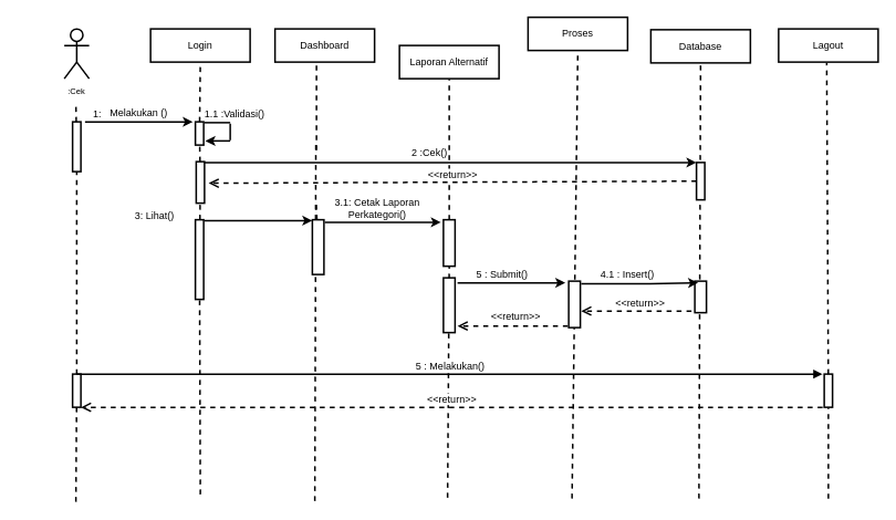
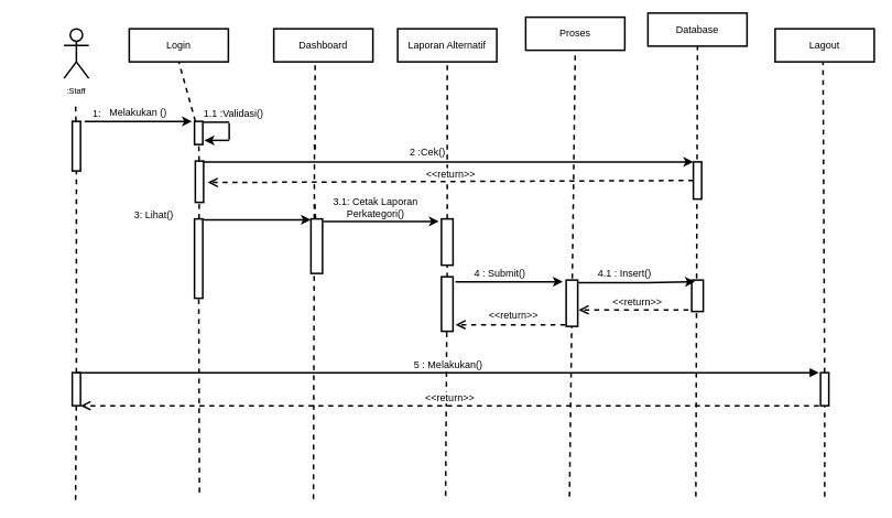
  <mxCell id="0" />
  <mxCell id="1" parent="0" />
  <mxCell id="2" value="&lt;br&gt;&lt;br&gt;&lt;br&gt;&lt;br&gt;&lt;br&gt;" style="shape=umlActor;verticalLabelPosition=bottom;verticalAlign=top;html=1;outlineConnect=0;strokeWidth=2;" parent="1" vertex="1"><mxGeometry x="77" y="34" width="30" height="60" as="geometry" /></mxCell>
- <mxCell id="3" value="Login" style="rounded=0;whiteSpace=wrap;html=1;strokeWidth=2;" parent="1" vertex="1"><mxGeometry x="181" y="34" width="120" height="40" as="geometry" /></mxCell>
+ <mxCell id="3" value="Login" style="rounded=0;whiteSpace=wrap;html=1;strokeWidth=2;" parent="1" vertex="1"><mxGeometry x="156" y="34" width="120" height="40" as="geometry" /></mxCell>
  <mxCell id="4" value="Dashboard" style="rounded=0;whiteSpace=wrap;html=1;strokeWidth=2;" parent="1" vertex="1"><mxGeometry x="331" y="34" width="120" height="40" as="geometry" /></mxCell>
- <mxCell id="5" value="Laporan Alternatif" style="rounded=0;whiteSpace=wrap;html=1;strokeWidth=2;" parent="1" vertex="1"><mxGeometry x="481" y="54" width="120" height="40" as="geometry" /></mxCell>
+ <mxCell id="5" value="Laporan Alternatif" style="rounded=0;whiteSpace=wrap;html=1;strokeWidth=2;" parent="1" vertex="1"><mxGeometry x="481" y="34" width="120" height="40" as="geometry" /></mxCell>
  <mxCell id="6" value="Lagout" style="rounded=0;whiteSpace=wrap;html=1;strokeWidth=2;" parent="1" vertex="1"><mxGeometry x="938" y="34" width="120" height="40" as="geometry" /></mxCell>
  <mxCell id="7" value="" style="endArrow=none;dashed=1;html=1;rounded=0;startArrow=none;strokeWidth=2;" parent="1" source="8" edge="1"><mxGeometry width="50" height="50" relative="1" as="geometry"><mxPoint x="91" y="454" as="sourcePoint" /><mxPoint x="91" y="124" as="targetPoint" /></mxGeometry></mxCell>
  <mxCell id="8" value="" style="rounded=0;whiteSpace=wrap;html=1;strokeWidth=2;" parent="1" vertex="1"><mxGeometry x="87" y="146" width="10" height="60" as="geometry" /></mxCell>
  <mxCell id="9" value="" style="endArrow=none;dashed=1;html=1;rounded=0;strokeWidth=2;startArrow=none;" parent="1" source="57" target="8" edge="1"><mxGeometry width="50" height="50" relative="1" as="geometry"><mxPoint x="91" y="604" as="sourcePoint" /><mxPoint x="91" y="124" as="targetPoint" /></mxGeometry></mxCell>
  <mxCell id="10" value="" style="endArrow=none;dashed=1;html=1;rounded=0;startArrow=none;entryX=0.5;entryY=1;entryDx=0;entryDy=0;strokeWidth=2;" parent="1" source="11" target="3" edge="1"><mxGeometry width="50" height="50" relative="1" as="geometry"><mxPoint x="239" y="454" as="sourcePoint" /><mxPoint x="239" y="124" as="targetPoint" /></mxGeometry></mxCell>
  <mxCell id="11" value="" style="rounded=0;whiteSpace=wrap;html=1;strokeWidth=2;" parent="1" vertex="1"><mxGeometry x="235" y="146" width="10" height="28" as="geometry" /></mxCell>
  <mxCell id="12" value="" style="endArrow=none;dashed=1;html=1;rounded=0;startArrow=none;strokeWidth=2;" parent="1" source="16" target="11" edge="1"><mxGeometry width="50" height="50" relative="1" as="geometry"><mxPoint x="239" y="454" as="sourcePoint" /><mxPoint x="239" y="124" as="targetPoint" /></mxGeometry></mxCell>
  <mxCell id="13" value="" style="endArrow=classic;html=1;rounded=0;strokeWidth=2;" parent="1" edge="1"><mxGeometry width="50" height="50" relative="1" as="geometry"><mxPoint x="102" y="146" as="sourcePoint" /><mxPoint x="232" y="146" as="targetPoint" /></mxGeometry></mxCell>
  <mxCell id="14" value="1:" style="text;html=1;strokeColor=none;fillColor=none;align=center;verticalAlign=middle;whiteSpace=wrap;rounded=0;strokeWidth=2;" parent="1" vertex="1"><mxGeometry x="87" y="128" width="60" height="18" as="geometry" /></mxCell>
  <mxCell id="15" value="Melakukan ()" style="text;html=1;strokeColor=none;fillColor=none;align=center;verticalAlign=middle;whiteSpace=wrap;rounded=0;strokeWidth=2;" parent="1" vertex="1"><mxGeometry x="122" y="126" width="90" height="20" as="geometry" /></mxCell>
  <mxCell id="16" value="" style="rounded=0;whiteSpace=wrap;html=1;strokeWidth=2;" parent="1" vertex="1"><mxGeometry x="236" y="194" width="10" height="50" as="geometry" /></mxCell>
  <mxCell id="17" value="" style="endArrow=none;dashed=1;html=1;rounded=0;startArrow=none;strokeWidth=2;" parent="1" source="18" target="16" edge="1"><mxGeometry width="50" height="50" relative="1" as="geometry"><mxPoint x="239" y="454" as="sourcePoint" /><mxPoint x="239.952" y="174" as="targetPoint" /></mxGeometry></mxCell>
  <mxCell id="18" value="" style="rounded=0;whiteSpace=wrap;html=1;strokeWidth=2;" parent="1" vertex="1"><mxGeometry x="235" y="264" width="10" height="96" as="geometry" /></mxCell>
  <mxCell id="19" value="" style="endArrow=none;dashed=1;html=1;rounded=0;strokeWidth=2;" parent="1" target="18" edge="1"><mxGeometry width="50" height="50" relative="1" as="geometry"><mxPoint x="241" y="595" as="sourcePoint" /><mxPoint x="240.787" y="244" as="targetPoint" /></mxGeometry></mxCell>
  <mxCell id="20" value="" style="endArrow=none;dashed=1;html=1;rounded=0;startArrow=none;entryX=0.5;entryY=1;entryDx=0;entryDy=0;strokeWidth=2;" parent="1" edge="1"><mxGeometry width="50" height="50" relative="1" as="geometry"><mxPoint x="381" y="180" as="sourcePoint" /><mxPoint x="381" y="74" as="targetPoint" /></mxGeometry></mxCell>
  <mxCell id="21" value="" style="endArrow=none;dashed=1;html=1;rounded=0;startArrow=none;exitX=0.5;exitY=0;exitDx=0;exitDy=0;strokeWidth=2;" parent="1" edge="1"><mxGeometry width="50" height="50" relative="1" as="geometry"><mxPoint x="380" y="264" as="sourcePoint" /><mxPoint x="380.237" y="174" as="targetPoint" /></mxGeometry></mxCell>
  <mxCell id="22" value="" style="endArrow=none;dashed=1;html=1;rounded=0;startArrow=none;strokeWidth=2;" parent="1" source="43" edge="1"><mxGeometry width="50" height="50" relative="1" as="geometry"><mxPoint x="381" y="320" as="sourcePoint" /><mxPoint x="380.643" y="244" as="targetPoint" /></mxGeometry></mxCell>
  <mxCell id="23" value="" style="endArrow=none;dashed=1;html=1;rounded=0;strokeWidth=2;" parent="1" edge="1"><mxGeometry width="50" height="50" relative="1" as="geometry"><mxPoint x="379" y="603" as="sourcePoint" /><mxPoint x="379.92" y="314" as="targetPoint" /></mxGeometry></mxCell>
  <mxCell id="24" value="" style="endArrow=classic;html=1;rounded=0;exitX=1;exitY=0;exitDx=0;exitDy=0;entryX=0;entryY=0;entryDx=0;entryDy=0;strokeWidth=2;" parent="1" target="39" edge="1"><mxGeometry width="50" height="50" relative="1" as="geometry"><mxPoint x="246" y="195" as="sourcePoint" /><mxPoint x="536" y="194" as="targetPoint" /></mxGeometry></mxCell>
  <mxCell id="25" value="&lt;span style=&quot;&quot;&gt;1.1 :Validasi()&lt;/span&gt;" style="text;html=1;strokeColor=none;fillColor=none;align=center;verticalAlign=middle;whiteSpace=wrap;rounded=0;strokeWidth=2;" parent="1" vertex="1"><mxGeometry x="245" y="128" width="75" height="18" as="geometry" /></mxCell>
  <mxCell id="26" value="" style="endArrow=none;dashed=1;html=1;rounded=0;entryX=0.5;entryY=1;entryDx=0;entryDy=0;strokeWidth=2;startArrow=none;" parent="1" source="44" target="5" edge="1"><mxGeometry width="50" height="50" relative="1" as="geometry"><mxPoint x="539" y="599" as="sourcePoint" /><mxPoint x="539.93" y="201" as="targetPoint" /></mxGeometry></mxCell>
  <mxCell id="27" value="" style="endArrow=none;dashed=1;html=1;rounded=0;entryX=0.5;entryY=1;entryDx=0;entryDy=0;startArrow=none;strokeWidth=2;" parent="1" source="28" edge="1"><mxGeometry width="50" height="50" relative="1" as="geometry"><mxPoint x="994" y="600" as="sourcePoint" /><mxPoint x="996" y="75" as="targetPoint" /></mxGeometry></mxCell>
  <mxCell id="28" value="" style="rounded=0;whiteSpace=wrap;html=1;strokeWidth=2;fontSize=10;" parent="1" vertex="1"><mxGeometry x="993" y="450" width="10" height="40" as="geometry" /></mxCell>
  <mxCell id="29" value="" style="endArrow=none;dashed=1;html=1;rounded=0;entryX=0.5;entryY=1;entryDx=0;entryDy=0;strokeWidth=2;" parent="1" target="28" edge="1"><mxGeometry width="50" height="50" relative="1" as="geometry"><mxPoint x="998" y="600" as="sourcePoint" /><mxPoint x="996" y="75" as="targetPoint" /></mxGeometry></mxCell>
- <mxCell id="30" value=":Cek" style="text;html=1;strokeColor=none;fillColor=none;align=center;verticalAlign=middle;whiteSpace=wrap;rounded=0;strokeWidth=1;fontSize=10;" parent="1" vertex="1"><mxGeometry x="20" y="104" width="144" height="10" as="geometry" /></mxCell>
+ <mxCell id="30" value=":Staff" style="text;html=1;strokeColor=none;fillColor=none;align=center;verticalAlign=middle;whiteSpace=wrap;rounded=0;strokeWidth=1;fontSize=10;" parent="1" vertex="1"><mxGeometry x="20" y="104" width="144" height="10" as="geometry" /></mxCell>
  <mxCell id="31" value="Proses" style="rounded=0;whiteSpace=wrap;html=1;strokeWidth=2;" parent="1" vertex="1"><mxGeometry x="636" y="20" width="120" height="40" as="geometry" /></mxCell>
  <mxCell id="32" value="" style="endArrow=none;dashed=1;html=1;rounded=0;entryX=0.5;entryY=1;entryDx=0;entryDy=0;strokeWidth=2;" parent="1" target="31" edge="1"><mxGeometry width="50" height="50" relative="1" as="geometry"><mxPoint x="689" y="600" as="sourcePoint" /><mxPoint x="689.93" y="202" as="targetPoint" /></mxGeometry></mxCell>
  <mxCell id="33" value="" style="endArrow=none;html=1;rounded=0;exitX=0.5;exitY=0;exitDx=0;exitDy=0;strokeWidth=2;" parent="1" edge="1"><mxGeometry width="50" height="50" relative="1" as="geometry"><mxPoint x="246" y="147" as="sourcePoint" /><mxPoint x="277" y="147" as="targetPoint" /></mxGeometry></mxCell>
  <mxCell id="34" value="" style="endArrow=none;html=1;rounded=0;strokeWidth=2;" parent="1" edge="1"><mxGeometry width="50" height="50" relative="1" as="geometry"><mxPoint x="277" y="168" as="sourcePoint" /><mxPoint x="277" y="148" as="targetPoint" /></mxGeometry></mxCell>
  <mxCell id="35" value="" style="endArrow=classic;html=1;rounded=0;strokeWidth=2;" parent="1" edge="1"><mxGeometry width="50" height="50" relative="1" as="geometry"><mxPoint x="277" y="169" as="sourcePoint" /><mxPoint x="247" y="169" as="targetPoint" /></mxGeometry></mxCell>
- <mxCell id="36" value="Database" style="rounded=0;whiteSpace=wrap;html=1;strokeWidth=2;" parent="1" vertex="1"><mxGeometry x="784" y="35" width="120" height="40" as="geometry" /></mxCell>
+ <mxCell id="36" value="Database" style="rounded=0;whiteSpace=wrap;html=1;strokeWidth=2;" parent="1" vertex="1"><mxGeometry x="784" y="15" width="120" height="40" as="geometry" /></mxCell>
  <mxCell id="37" value="" style="endArrow=none;dashed=1;html=1;rounded=0;entryX=0.5;entryY=1;entryDx=0;entryDy=0;strokeWidth=2;" parent="1" target="36" edge="1"><mxGeometry width="50" height="50" relative="1" as="geometry"><mxPoint x="842" y="600" as="sourcePoint" /><mxPoint x="842.93" y="202" as="targetPoint" /></mxGeometry></mxCell>
  <mxCell id="38" value="" style="rounded=0;whiteSpace=wrap;html=1;strokeWidth=2;fontSize=10;" parent="1" vertex="1"><mxGeometry x="837" y="338" width="14" height="38" as="geometry" /></mxCell>
  <mxCell id="39" value="" style="rounded=0;whiteSpace=wrap;html=1;fontSize=12;strokeWidth=2;" parent="1" vertex="1"><mxGeometry x="839" y="195" width="10" height="45" as="geometry" /></mxCell>
  <mxCell id="40" value="2 :Cek()" style="text;html=1;strokeColor=none;fillColor=none;align=center;verticalAlign=middle;whiteSpace=wrap;rounded=0;strokeWidth=2;" parent="1" vertex="1"><mxGeometry x="444" y="174" width="147" height="20" as="geometry" /></mxCell>
  <mxCell id="41" value="&amp;lt;&amp;lt;return&amp;gt;&amp;gt;" style="html=1;verticalAlign=bottom;endArrow=open;dashed=1;endSize=8;rounded=0;fontSize=12;exitX=0;exitY=0.5;exitDx=0;exitDy=0;strokeWidth=2;" parent="1" source="39" edge="1"><mxGeometry relative="1" as="geometry"><mxPoint x="831" y="220" as="sourcePoint" /><mxPoint x="251" y="220" as="targetPoint" /></mxGeometry></mxCell>
  <mxCell id="42" value="" style="endArrow=classic;html=1;rounded=0;strokeWidth=2;" parent="1" edge="1"><mxGeometry width="50" height="50" relative="1" as="geometry"><mxPoint x="246" y="265" as="sourcePoint" /><mxPoint x="376" y="265" as="targetPoint" /></mxGeometry></mxCell>
  <mxCell id="43" value="" style="rounded=0;whiteSpace=wrap;html=1;strokeWidth=2;" parent="1" vertex="1"><mxGeometry x="376" y="264" width="14" height="66" as="geometry" /></mxCell>
  <mxCell id="44" value="" style="rounded=0;whiteSpace=wrap;html=1;strokeWidth=2;fontSize=10;" parent="1" vertex="1"><mxGeometry x="534" y="264" width="14" height="56" as="geometry" /></mxCell>
  <mxCell id="45" value="" style="endArrow=none;dashed=1;html=1;rounded=0;entryX=0.5;entryY=1;entryDx=0;entryDy=0;strokeWidth=2;" parent="1" target="44" edge="1"><mxGeometry width="50" height="50" relative="1" as="geometry"><mxPoint x="539" y="599" as="sourcePoint" /><mxPoint x="541" y="74" as="targetPoint" /></mxGeometry></mxCell>
  <mxCell id="46" value="" style="endArrow=classic;html=1;rounded=0;strokeWidth=2;" parent="1" edge="1"><mxGeometry width="50" height="50" relative="1" as="geometry"><mxPoint x="391" y="267" as="sourcePoint" /><mxPoint x="531" y="267" as="targetPoint" /><Array as="points"><mxPoint x="486" y="267" /></Array></mxGeometry></mxCell>
  <mxCell id="47" value="3: Lihat()" style="text;html=1;strokeColor=none;fillColor=none;align=center;verticalAlign=middle;whiteSpace=wrap;rounded=0;strokeWidth=2;fontSize=12;" parent="1" vertex="1"><mxGeometry x="156" y="245" width="60" height="30" as="geometry" /></mxCell>
  <mxCell id="48" value="3.1: Cetak Laporan Perkategori()" style="text;html=1;strokeColor=none;fillColor=none;align=center;verticalAlign=middle;whiteSpace=wrap;rounded=0;strokeWidth=2;fontSize=12;" parent="1" vertex="1"><mxGeometry x="398" y="240" width="113" height="20" as="geometry" /></mxCell>
  <mxCell id="49" value="" style="rounded=0;whiteSpace=wrap;html=1;strokeWidth=2;fontSize=10;" parent="1" vertex="1"><mxGeometry x="685" y="338" width="14" height="56" as="geometry" /></mxCell>
  <mxCell id="50" value="" style="rounded=0;whiteSpace=wrap;html=1;strokeWidth=2;" parent="1" vertex="1"><mxGeometry x="534" y="334" width="14" height="66" as="geometry" /></mxCell>
  <mxCell id="51" value="" style="endArrow=classic;html=1;rounded=0;strokeWidth=2;" parent="1" edge="1"><mxGeometry width="50" height="50" relative="1" as="geometry"><mxPoint x="551" y="340" as="sourcePoint" /><mxPoint x="681" y="340" as="targetPoint" /><Array as="points"><mxPoint x="634" y="340" /></Array></mxGeometry></mxCell>
- <mxCell id="52" value="5 : Submit()" style="text;html=1;strokeColor=none;fillColor=none;align=center;verticalAlign=middle;whiteSpace=wrap;rounded=0;strokeWidth=2;fontSize=12;" parent="1" vertex="1"><mxGeometry x="560" y="323" width="90" height="14" as="geometry" /></mxCell>
+ <mxCell id="52" value="4 : Submit()" style="text;html=1;strokeColor=none;fillColor=none;align=center;verticalAlign=middle;whiteSpace=wrap;rounded=0;strokeWidth=2;fontSize=12;" parent="1" vertex="1"><mxGeometry x="560" y="323" width="90" height="14" as="geometry" /></mxCell>
  <mxCell id="53" value="&amp;lt;&amp;lt;return&amp;gt;&amp;gt;" style="html=1;verticalAlign=bottom;endArrow=open;dashed=1;endSize=8;rounded=0;strokeWidth=2;fontSize=12;" parent="1" edge="1"><mxGeometry x="-0.053" y="-2" relative="1" as="geometry"><mxPoint x="684" y="392" as="sourcePoint" /><mxPoint x="551" y="392" as="targetPoint" /><mxPoint as="offset" /></mxGeometry></mxCell>
  <mxCell id="54" value="" style="endArrow=classic;html=1;rounded=0;strokeWidth=2;entryX=0.286;entryY=0.053;entryDx=0;entryDy=0;entryPerimeter=0;" parent="1" target="38" edge="1"><mxGeometry width="50" height="50" relative="1" as="geometry"><mxPoint x="700" y="341" as="sourcePoint" /><mxPoint x="831" y="341" as="targetPoint" /><Array as="points"><mxPoint x="783" y="341" /></Array></mxGeometry></mxCell>
  <mxCell id="55" value="4.1 : Insert()" style="text;html=1;strokeColor=none;fillColor=none;align=center;verticalAlign=middle;whiteSpace=wrap;rounded=0;strokeWidth=2;fontSize=12;" parent="1" vertex="1"><mxGeometry x="711" y="323" width="90" height="14" as="geometry" /></mxCell>
  <mxCell id="56" value="&amp;lt;&amp;lt;return&amp;gt;&amp;gt;" style="html=1;verticalAlign=bottom;endArrow=open;dashed=1;endSize=8;rounded=0;strokeWidth=2;fontSize=12;" parent="1" edge="1"><mxGeometry x="-0.068" relative="1" as="geometry"><mxPoint x="833" y="374" as="sourcePoint" /><mxPoint x="700" y="374" as="targetPoint" /><mxPoint as="offset" /></mxGeometry></mxCell>
  <mxCell id="57" value="" style="rounded=0;whiteSpace=wrap;html=1;strokeWidth=2;fontSize=10;" parent="1" vertex="1"><mxGeometry x="87" y="450" width="10" height="40" as="geometry" /></mxCell>
  <mxCell id="58" value="" style="endArrow=none;dashed=1;html=1;rounded=0;strokeWidth=2;" parent="1" target="57" edge="1"><mxGeometry width="50" height="50" relative="1" as="geometry"><mxPoint x="91" y="604" as="sourcePoint" /><mxPoint x="91.93" y="206" as="targetPoint" /></mxGeometry></mxCell>
  <mxCell id="59" value="5 : Melakukan()" style="html=1;verticalAlign=bottom;endArrow=block;rounded=0;strokeWidth=2;fontSize=12;exitX=0.5;exitY=0;exitDx=0;exitDy=0;" parent="1" source="57" edge="1"><mxGeometry width="80" relative="1" as="geometry"><mxPoint x="101" y="450" as="sourcePoint" /><mxPoint x="991" y="450" as="targetPoint" /></mxGeometry></mxCell>
  <mxCell id="60" value="&amp;lt;&amp;lt;return&amp;gt;&amp;gt;" style="html=1;verticalAlign=bottom;endArrow=open;dashed=1;endSize=8;rounded=0;strokeWidth=2;fontSize=12;" parent="1" edge="1"><mxGeometry relative="1" as="geometry"><mxPoint x="991" y="490" as="sourcePoint" /><mxPoint x="97" y="490" as="targetPoint" /></mxGeometry></mxCell>
